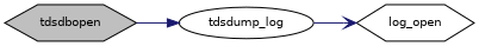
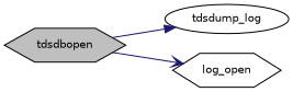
  digraph {
    rankdir=LR
    node [color=black fillcolor=white fontname=Helvetica fontsize=10 shape=hexagon style=filled]
    edge [color=midnightblue fontname=Helvetica fontsize=10 labelfontname=Helvetica labelfontsize=10 style=solid]
    n1 [fillcolor=grey75 fontcolor=black height=0.2 label=tdsdbopen width=0.4]
    n2 [height=0.2 label=tdsdump_log shape=ellipse width=0.4]
    n3 [height=0.2 label=log_open width=0.4]
    n1 -> n2 [arrowhead=normal]
-   n2 -> n3 [arrowhead=vee]
+   n1 -> n3 [arrowhead=vee]
  }
